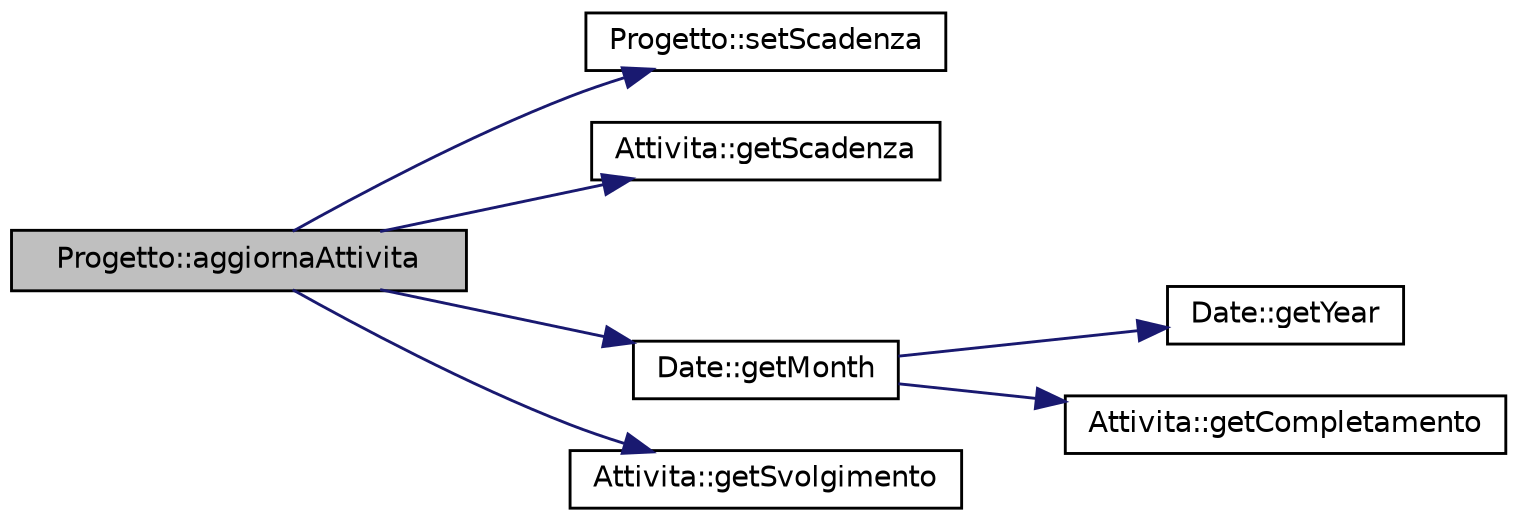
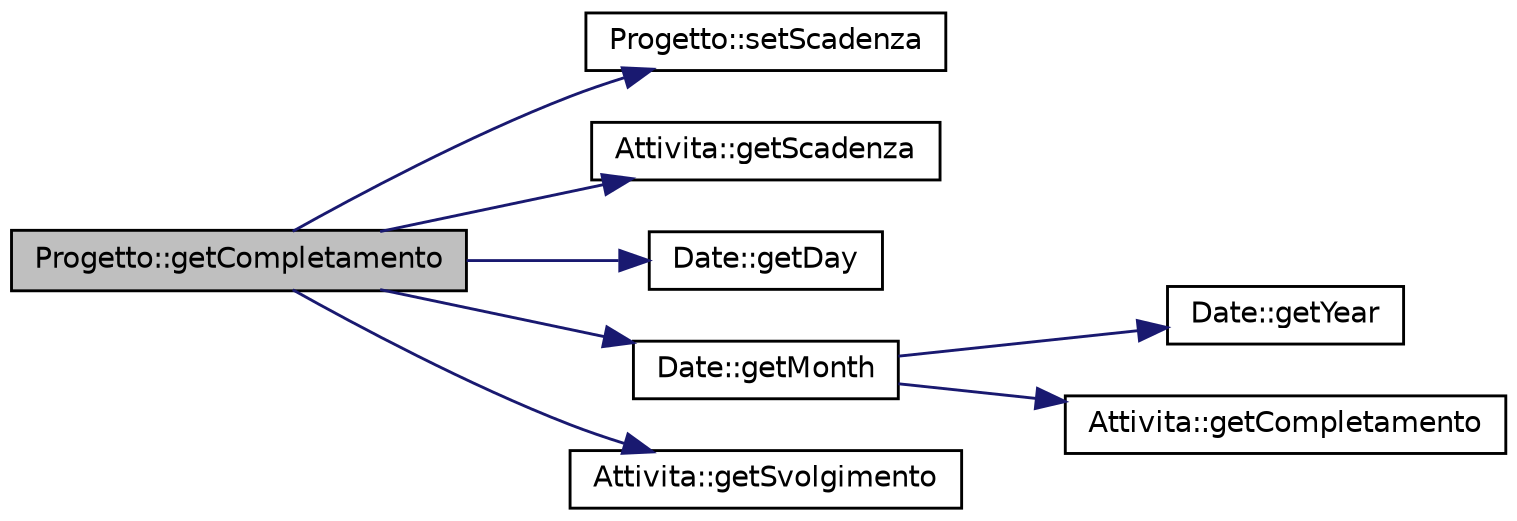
  digraph {
    rankdir=LR
    node [color=black fillcolor=white fontname=Helvetica fontsize=10 shape=record style=filled]
    edge [color=midnightblue fontname=Helvetica fontsize=10 labelfontname=Helvetica labelfontsize=10 style=solid]
-   n1 [fillcolor=grey75 fontcolor=black height=0.2 label="Progetto::aggiornaAttivita" width=0.4]
+   n1 [fillcolor=grey75 fontcolor=black height=0.2 label="Progetto::getCompletamento" width=0.4]
    n2 [height=0.2 label="Progetto::setScadenza" width=0.4]
    n3 [height=0.2 label="Attivita::getScadenza" width=0.4]
+   n4 [height=0.2 label="Date::getDay" width=0.4]
    n5 [height=0.2 label="Date::getMonth" width=0.4]
    n6 [height=0.2 label="Attivita::getSvolgimento" width=0.4]
    n7 [height=0.2 label="Date::getYear" width=0.4]
    n8 [height=0.2 label="Attivita::getCompletamento" width=0.4]
    n1 -> n2
    n1 -> n3
+   n1 -> n4
    n1 -> n5
    n1 -> n6
    n5 -> n7
    n5 -> n8
  }
